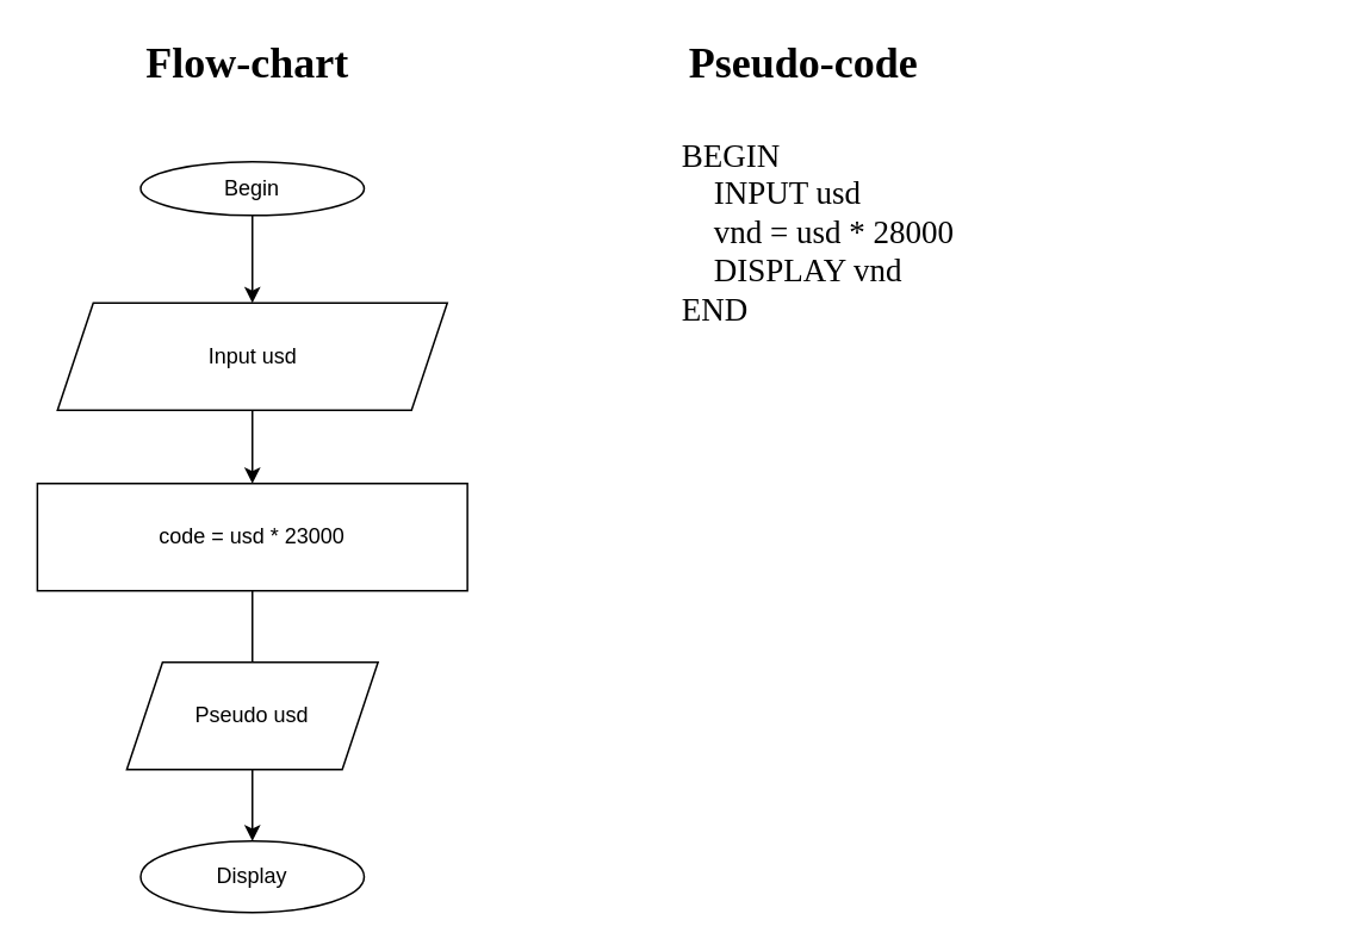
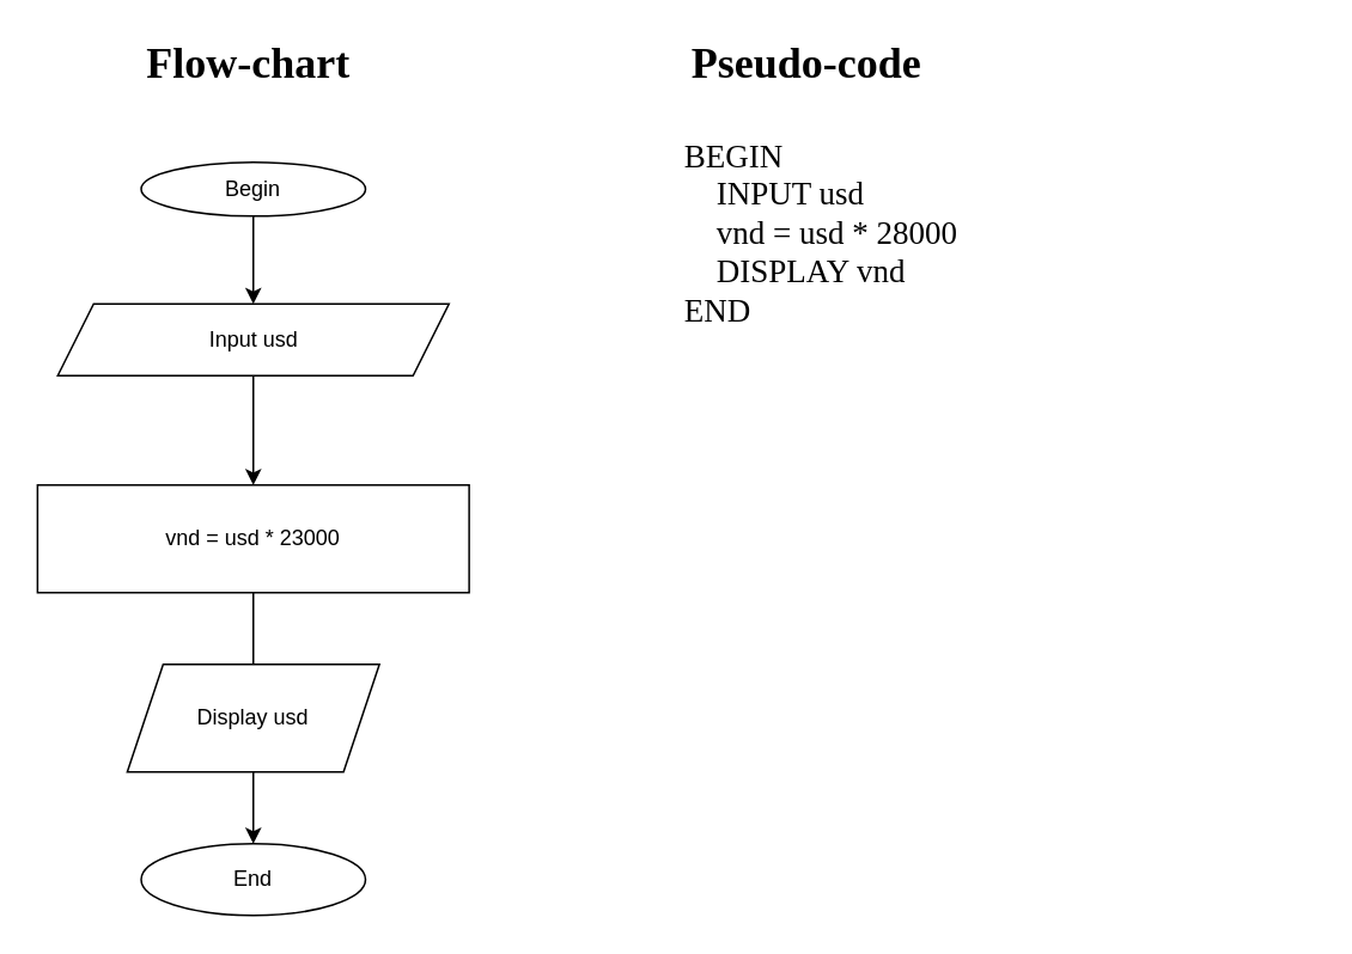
  <mxCell id="0" />
  <mxCell id="1" parent="0" />
  <mxCell id="2" value="Flow-chart" style="text;html=1;align=center;verticalAlign=middle;whiteSpace=wrap;rounded=0;fontStyle=1;fontFamily=Times New Roman;fontSize=24;labelPosition=center;verticalLabelPosition=middle;" vertex="1" parent="1"><mxGeometry x="43" y="20" width="190" height="30" as="geometry" /></mxCell>
  <mxCell id="3" value="Pseudo-code" style="text;html=1;align=center;verticalAlign=middle;whiteSpace=wrap;rounded=0;fontStyle=1;fontFamily=Times New Roman;fontSize=24;labelPosition=center;verticalLabelPosition=middle;" vertex="1" parent="1"><mxGeometry x="354" y="20" width="190" height="30" as="geometry" /></mxCell>
  <mxCell id="4" style="edgeStyle=orthogonalEdgeStyle;rounded=0;orthogonalLoop=1;jettySize=auto;html=1;exitX=0.5;exitY=1;exitDx=0;exitDy=0;entryX=0.5;entryY=0;entryDx=0;entryDy=0;" edge="1" parent="1" source="5" target="7"><mxGeometry relative="1" as="geometry" /></mxCell>
  <mxCell id="5" value="Begin" style="ellipse;whiteSpace=wrap;html=1;" vertex="1" parent="1"><mxGeometry x="78" y="90" width="125" height="30" as="geometry" /></mxCell>
  <mxCell id="6" style="edgeStyle=orthogonalEdgeStyle;rounded=0;orthogonalLoop=1;jettySize=auto;html=1;exitX=0.5;exitY=1;exitDx=0;exitDy=0;entryX=0.5;entryY=0;entryDx=0;entryDy=0;" edge="1" parent="1" source="7" target="12"><mxGeometry relative="1" as="geometry" /></mxCell>
- <mxCell id="7" value="Input usd" style="shape=parallelogram;perimeter=parallelogramPerimeter;whiteSpace=wrap;html=1;fixedSize=1;" vertex="1" parent="1"><mxGeometry x="31.5" y="169" width="218" height="60" as="geometry" /></mxCell>
+ <mxCell id="7" value="Input usd" style="shape=parallelogram;perimeter=parallelogramPerimeter;whiteSpace=wrap;html=1;fixedSize=1;" vertex="1" parent="1"><mxGeometry x="31.5" y="169" width="218" height="40" as="geometry" /></mxCell>
  <mxCell id="8" style="edgeStyle=orthogonalEdgeStyle;rounded=0;orthogonalLoop=1;jettySize=auto;html=1;exitX=0.5;exitY=1;exitDx=0;exitDy=0;entryX=0.5;entryY=0;entryDx=0;entryDy=0;" edge="1" parent="1" source="9" target="10"><mxGeometry relative="1" as="geometry" /></mxCell>
- <mxCell id="9" value="Pseudo usd" style="shape=parallelogram;perimeter=parallelogramPerimeter;whiteSpace=wrap;html=1;fixedSize=1;" vertex="1" parent="1"><mxGeometry x="70.25" y="370" width="140.5" height="60" as="geometry" /></mxCell>
- <mxCell id="10" value="Display" style="ellipse;whiteSpace=wrap;html=1;" vertex="1" parent="1"><mxGeometry x="78" y="470" width="125" height="40" as="geometry" /></mxCell>
+ <mxCell id="9" value="Display usd" style="shape=parallelogram;perimeter=parallelogramPerimeter;whiteSpace=wrap;html=1;fixedSize=1;" vertex="1" parent="1"><mxGeometry x="70.25" y="370" width="140.5" height="60" as="geometry" /></mxCell>
+ <mxCell id="10" value="End" style="ellipse;whiteSpace=wrap;html=1;" vertex="1" parent="1"><mxGeometry x="78" y="470" width="125" height="40" as="geometry" /></mxCell>
  <mxCell id="11" style="edgeStyle=orthogonalEdgeStyle;rounded=0;orthogonalLoop=1;jettySize=auto;html=1;exitX=0.5;exitY=1;exitDx=0;exitDy=0;entryX=0.5;entryY=0;entryDx=0;entryDy=0;endArrow=none;" edge="1" parent="1" source="12" target="9"><mxGeometry relative="1" as="geometry" /></mxCell>
- <mxCell id="12" value="code = usd * 23000" style="rounded=0;whiteSpace=wrap;html=1;" vertex="1" parent="1"><mxGeometry x="20.25" y="270" width="240.5" height="60" as="geometry" /></mxCell>
+ <mxCell id="12" value="vnd = usd * 23000" style="rounded=0;whiteSpace=wrap;html=1;" vertex="1" parent="1"><mxGeometry x="20.25" y="270" width="240.5" height="60" as="geometry" /></mxCell>
  <mxCell id="13" value="&lt;div&gt;BEGIN&lt;/div&gt;&lt;div&gt;&amp;nbsp; &amp;nbsp; INPUT usd&lt;/div&gt;&lt;div&gt;&amp;nbsp; &amp;nbsp; vnd = usd * 28000&lt;/div&gt;&lt;div&gt;&amp;nbsp; &amp;nbsp; DISPLAY vnd&lt;/div&gt;&lt;div&gt;END&lt;/div&gt;" style="text;html=1;align=left;verticalAlign=middle;whiteSpace=wrap;rounded=0;labelPosition=center;verticalLabelPosition=middle;fontFamily=Times New Roman;fontSize=18;" vertex="1" parent="1"><mxGeometry x="379" y="70" width="352" height="119" as="geometry" /></mxCell>
